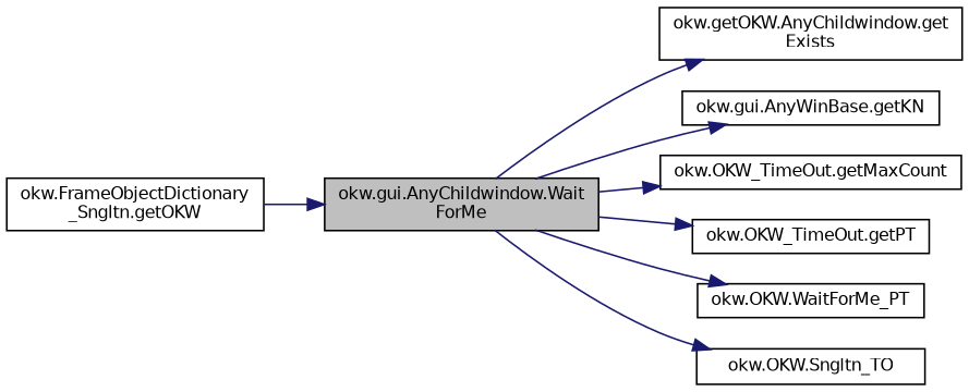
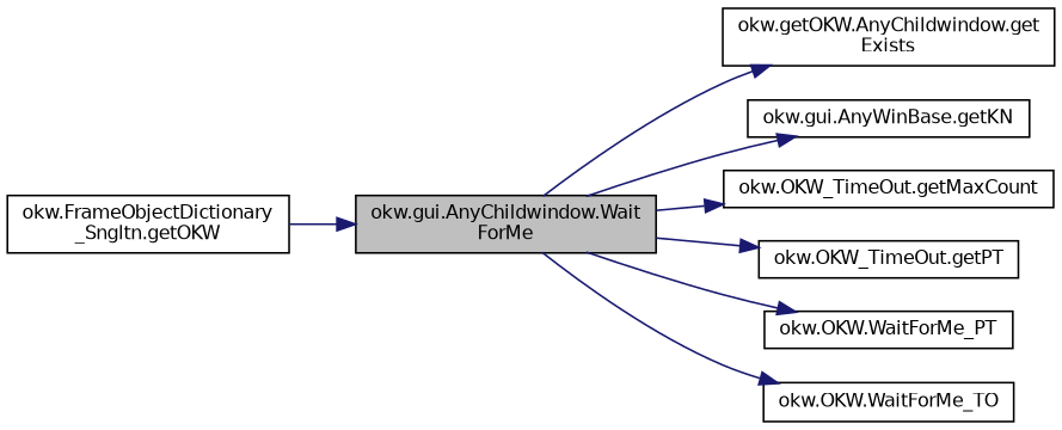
  digraph {
    rankdir=LR
    node [color=black fillcolor=white fontname=Helvetica fontsize=10 shape=record style=filled]
    edge [color=midnightblue fontname=Helvetica fontsize=10 labelfontname=Helvetica labelfontsize=10 style=solid]
    n1 [fillcolor=grey75 fontcolor=black height=0.2 label="okw.gui.AnyChildwindow.Wait\lForMe" width=0.4]
    n2 [height=0.2 label="okw.getOKW.AnyChildwindow.get\lExists" width=0.4]
    n3 [height=0.2 label="okw.gui.AnyWinBase.getKN" width=0.4]
    n4 [height=0.2 label="okw.OKW_TimeOut.getMaxCount" width=0.4]
    n5 [height=0.2 label="okw.OKW_TimeOut.getPT" width=0.4]
    n6 [height=0.2 label="okw.OKW.WaitForMe_PT" width=0.4]
-   n7 [height=0.2 label="okw.OKW.Sngltn_TO" width=0.4]
+   n7 [height=0.2 label="okw.OKW.WaitForMe_TO" width=0.4]
    n8 [height=0.2 label="okw.FrameObjectDictionary\l_Sngltn.getOKW" width=0.4]
    n1 -> n2
    n1 -> n3
    n1 -> n4
    n1 -> n5
    n1 -> n6
    n1 -> n7
    n8 -> n1
  }
